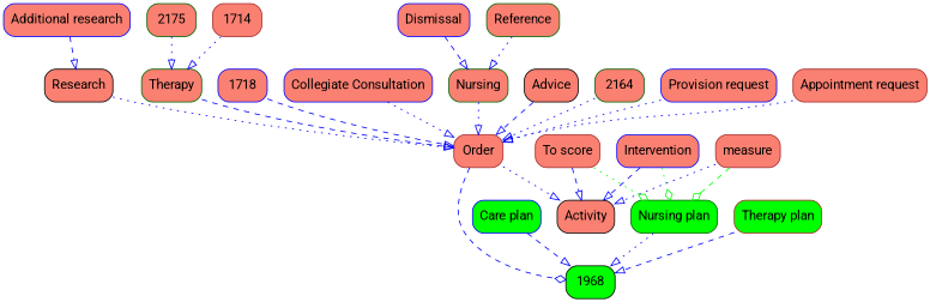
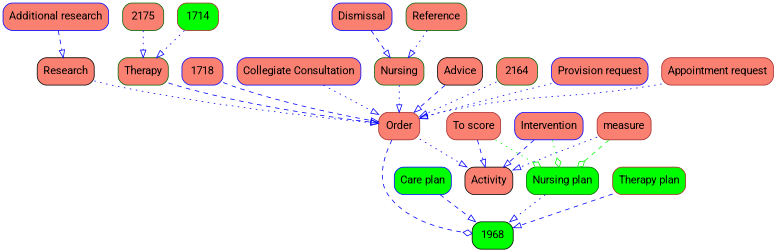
  digraph {
    splines=true
    node [color=blue fillcolor=salmon fontcolor=black fontname=Roboto shape=rect style="rounded,filled"]
    edge [arrowhead=empty color=blue fontname=Roboto nodesep=1 style=dotted]
    n1 [color=black label=Research]
    n2 [color=brown label=Order]
    n3 [color=black label=Activity]
    1968 [color=black fillcolor=green]
-   1714 [color=brown]
+   1714 [color=brown fillcolor=green]
    n6 [color=darkgreen label=Therapy]
    1718
    n8 [label="Collegiate Consultation"]
    n9 [label="Additional research"]
    n10 [color=darkgreen label=Reference]
    n11 [color=darkgreen label=Nursing]
    n12 [color=black label=Advice]
    n13 [label=Dismissal]
    2164 [color=darkgreen]
    2175 [color=darkgreen]
    n16 [label=Intervention]
    n17 [color=darkgreen fillcolor=green label="Nursing plan"]
    n18 [color=brown label=measure]
    n19 [color=brown label="To score"]
    n20 [label="Provision request"]
    n21 [color=brown fillcolor=green label="Therapy plan"]
    n22 [fillcolor=green label="Care plan"]
    n23 [color=brown label="Appointment request"]
    n1 -> n2
    n2 -> n3
    n2 -> 1968 [arrowhead=odiamond style=dashed]
    1714 -> n6
    n6 -> n2 [style=dashed]
    1718 -> n2 [style=dashed]
    n8 -> n2
    n9 -> n1 [style=dashed]
    n10 -> n11
    n11 -> n2
    n12 -> n2 [style=dashed]
    n13 -> n11 [style=dashed]
    2164 -> n2
    2175 -> n6
    n16 -> n3 [style=dashed]
    n16 -> n17 [arrowhead=odiamond color=green]
    n17 -> 1968
    n18 -> n3
    n18 -> n17 [arrowhead=odiamond color=green style=dashed]
    n19 -> n3 [style=dashed]
    n19 -> n17 [arrowhead=odiamond color=green]
    n20 -> n2
    n21 -> 1968 [style=dashed]
    n22 -> 1968 [style=dashed]
    n23 -> n2
  }
